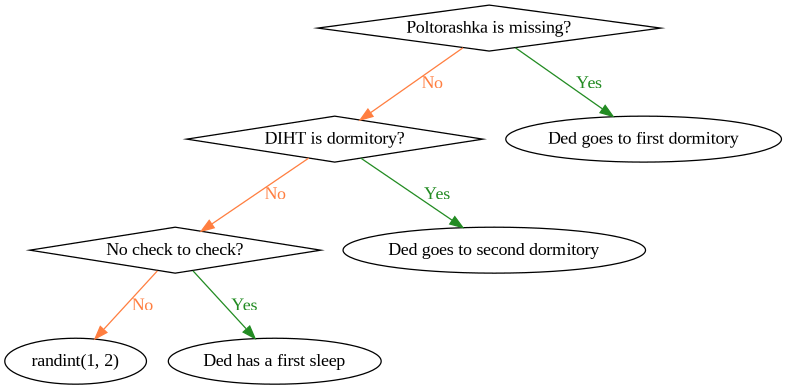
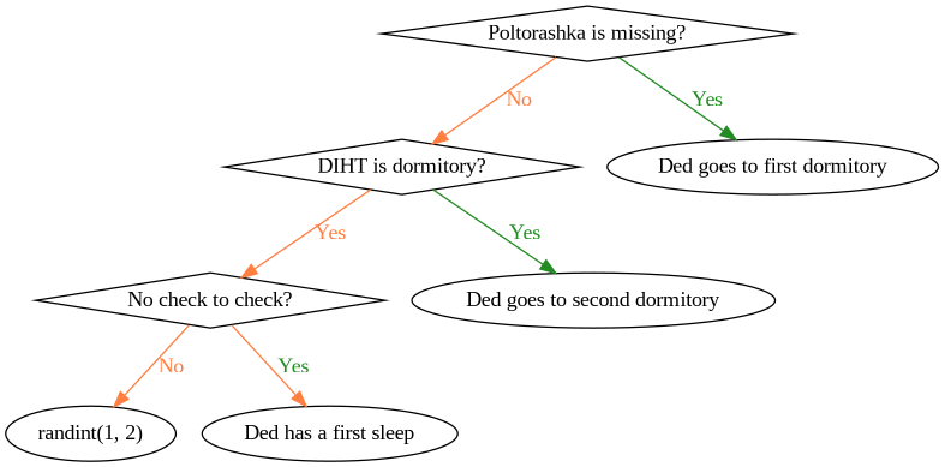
  digraph {
    fontname="Liberation Serif"
    node [fontname="Liberation Serif"]
    edge [color="#ff7e40" fontcolor="#ff7e40" fontname="Liberation Serif"]
    n1 [label="Poltorashka is missing?" shape=diamond]
    n2 [label="DIHT is dormitory?" shape=diamond]
    n3 [label="Ded goes to first dormitory"]
    n4 [label="No check to check?" shape=diamond]
    n5 [label="Ded goes to second dormitory"]
    n6 [label="randint(1, 2)"]
    n7 [label="Ded has a first sleep"]
    n1 -> n2 [label=No]
    n1 -> n3 [color="#228b22" fontcolor="#228b22" label=Yes]
-   n2 -> n4 [label=No]
+   n2 -> n4 [label=Yes]
    n2 -> n5 [color="#228b22" fontcolor="#228b22" label=Yes]
    n4 -> n6 [label=No]
-   n4 -> n7 [color="#228b22" fontcolor="#228b22" label=Yes]
+   n4 -> n7 [fontcolor="#228b22" label=Yes]
  }
